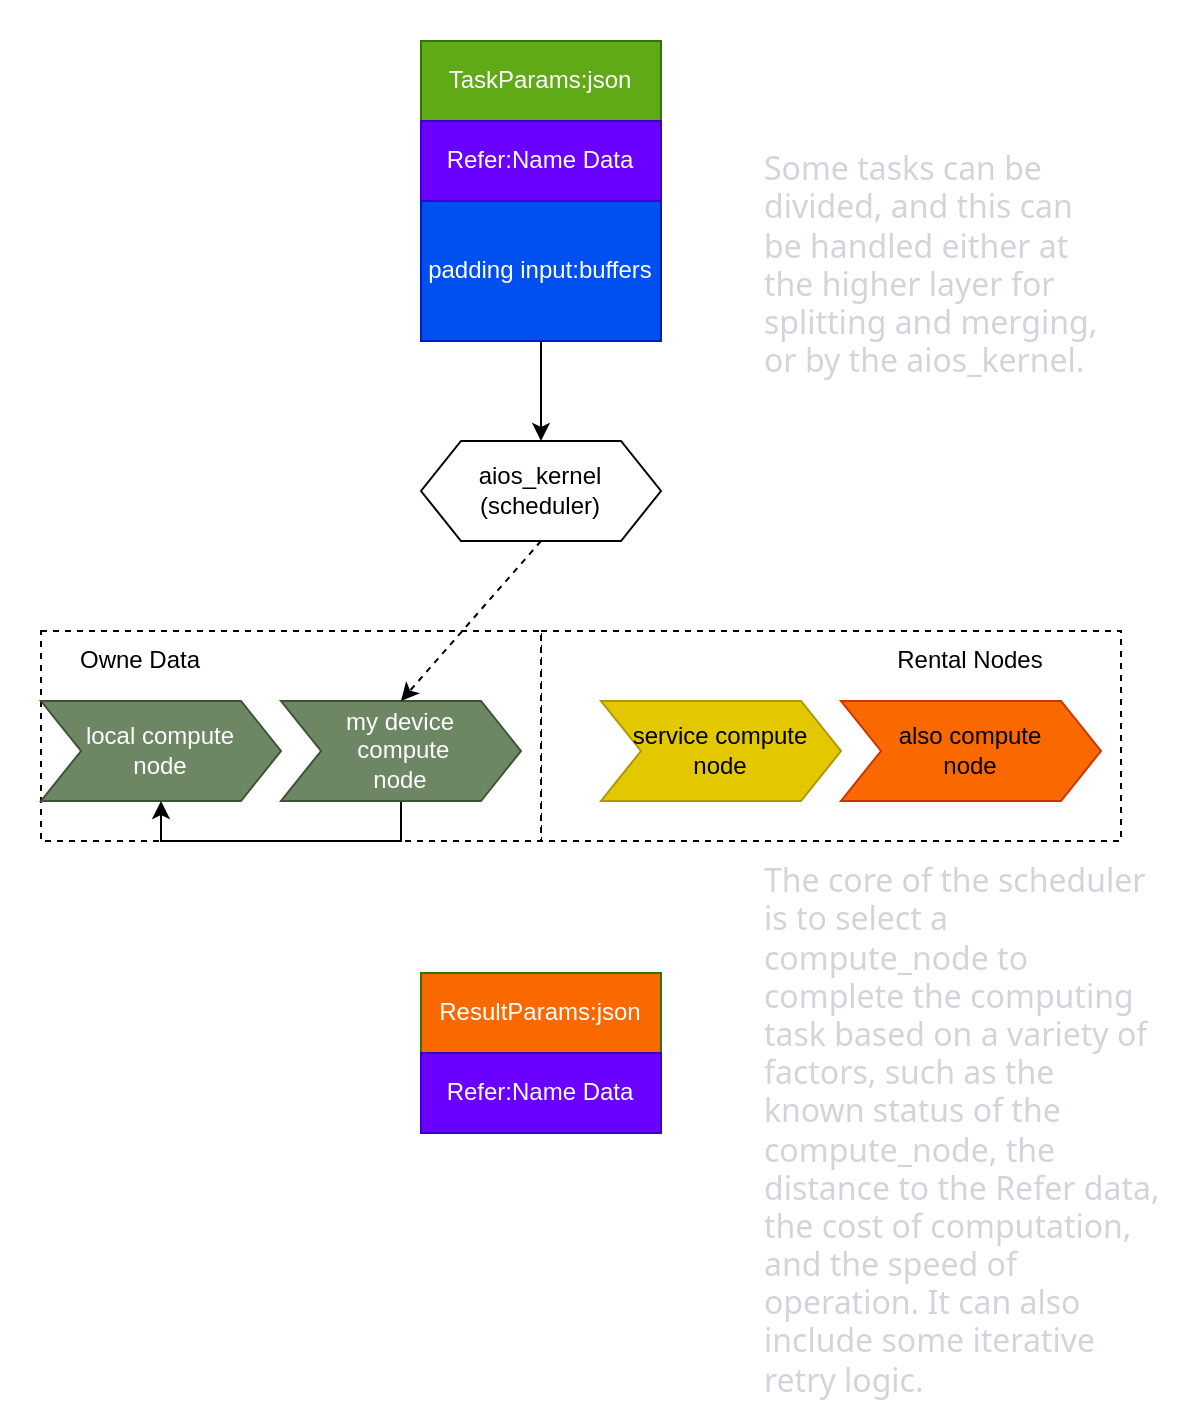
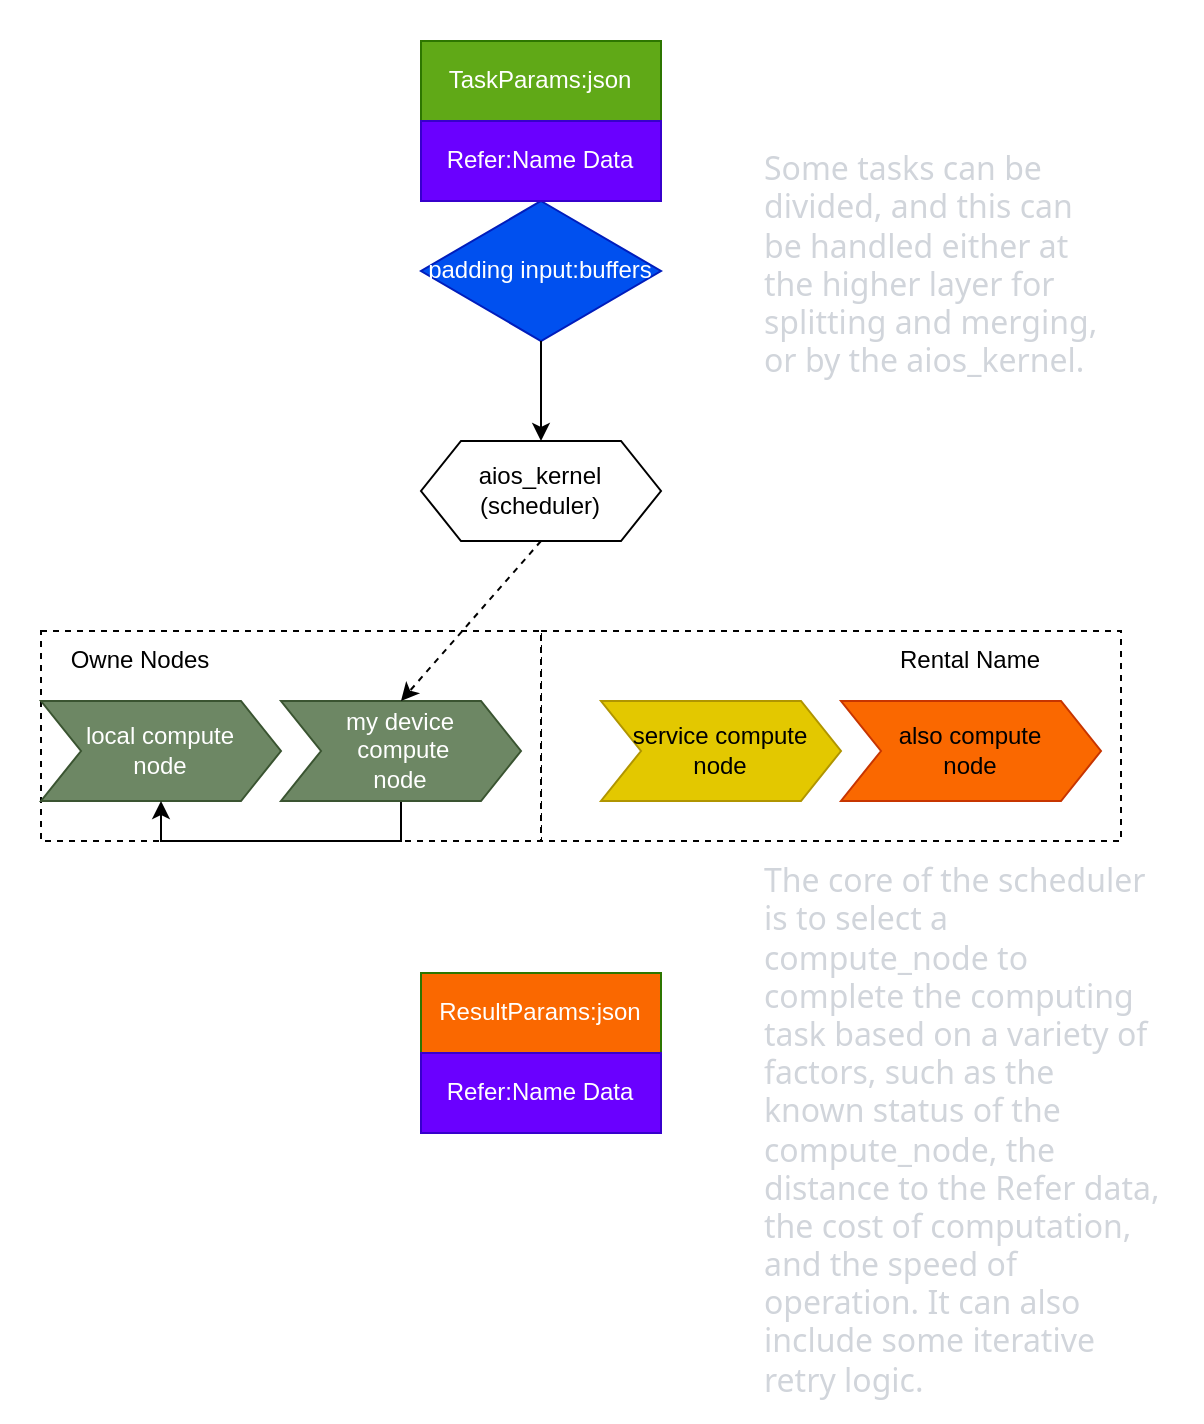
  <mxCell id="0" />
  <mxCell id="1" parent="0" />
  <mxCell id="2" value="" style="rounded=0;whiteSpace=wrap;html=1;dashed=1;" parent="1" vertex="1"><mxGeometry x="270" y="315" width="290" height="105" as="geometry" /></mxCell>
  <mxCell id="3" value="" style="rounded=0;whiteSpace=wrap;html=1;dashed=1;" parent="1" vertex="1"><mxGeometry x="20" y="315" width="250" height="105" as="geometry" /></mxCell>
  <mxCell id="4" value="local compute &lt;br&gt;node" style="shape=step;perimeter=stepPerimeter;whiteSpace=wrap;html=1;fixedSize=1;fillColor=#6d8764;fontColor=#ffffff;strokeColor=#3A5431;" parent="1" vertex="1"><mxGeometry x="20" y="350" width="120" height="50" as="geometry" /></mxCell>
  <mxCell id="5" style="edgeStyle=orthogonalEdgeStyle;rounded=0;orthogonalLoop=1;jettySize=auto;html=1;exitX=0.5;exitY=1;exitDx=0;exitDy=0;" parent="1" source="6" target="4" edge="1"><mxGeometry relative="1" as="geometry" /></mxCell>
  <mxCell id="6" value="my device&lt;br&gt;&amp;nbsp;compute &lt;br&gt;node" style="shape=step;perimeter=stepPerimeter;whiteSpace=wrap;html=1;fixedSize=1;fillColor=#6d8764;fontColor=#ffffff;strokeColor=#3A5431;" parent="1" vertex="1"><mxGeometry x="140" y="350" width="120" height="50" as="geometry" /></mxCell>
  <mxCell id="7" value="service compute&lt;br&gt;node" style="shape=step;perimeter=stepPerimeter;whiteSpace=wrap;html=1;fixedSize=1;fillColor=#e3c800;fontColor=#000000;strokeColor=#B09500;" parent="1" vertex="1"><mxGeometry x="300" y="350" width="120" height="50" as="geometry" /></mxCell>
  <mxCell id="8" value="also compute&lt;br&gt;node" style="shape=step;perimeter=stepPerimeter;whiteSpace=wrap;html=1;fixedSize=1;fillColor=#fa6800;fontColor=#000000;strokeColor=#C73500;" parent="1" vertex="1"><mxGeometry x="420" y="350" width="130" height="50" as="geometry" /></mxCell>
  <mxCell id="9" value="TaskParams:json" style="rounded=0;whiteSpace=wrap;html=1;fillColor=#60a917;fontColor=#ffffff;strokeColor=#2D7600;" parent="1" vertex="1"><mxGeometry x="210" y="20" width="120" height="40" as="geometry" /></mxCell>
- <mxCell id="10" value="padding input:buffers" style="rounded=0;whiteSpace=wrap;html=1;fillColor=#0050ef;fontColor=#ffffff;strokeColor=#001DBC;" parent="1" vertex="1"><mxGeometry x="210" y="100" width="120" height="70" as="geometry" /></mxCell>
+ <mxCell id="10" value="padding input:buffers" style="rhombus;whiteSpace=wrap;html=1;fillColor=#0050ef;fontColor=#ffffff;strokeColor=#001DBC;" parent="1" vertex="1"><mxGeometry x="210" y="100" width="120" height="70" as="geometry" /></mxCell>
  <mxCell id="11" value="Refer:Name Data" style="rounded=0;whiteSpace=wrap;html=1;fillColor=#6a00ff;fontColor=#ffffff;strokeColor=#3700CC;" parent="1" vertex="1"><mxGeometry x="210" y="60" width="120" height="40" as="geometry" /></mxCell>
  <mxCell id="12" value="aios_kernel&lt;br&gt;(scheduler)" style="shape=hexagon;perimeter=hexagonPerimeter2;whiteSpace=wrap;html=1;fixedSize=1;" parent="1" vertex="1"><mxGeometry x="210" y="220" width="120" height="50" as="geometry" /></mxCell>
  <mxCell id="13" value="" style="endArrow=classic;html=1;rounded=0;exitX=0.5;exitY=1;exitDx=0;exitDy=0;entryX=0.5;entryY=0;entryDx=0;entryDy=0;" parent="1" source="10" target="12" edge="1"><mxGeometry width="50" height="50" relative="1" as="geometry"><mxPoint x="360" y="210" as="sourcePoint" /><mxPoint x="410" y="160" as="targetPoint" /></mxGeometry></mxCell>
  <mxCell id="14" value="" style="endArrow=classic;html=1;rounded=0;exitX=0.5;exitY=1;exitDx=0;exitDy=0;entryX=0.5;entryY=0;entryDx=0;entryDy=0;dashed=1;" parent="1" source="12" target="6" edge="1"><mxGeometry width="50" height="50" relative="1" as="geometry"><mxPoint x="350" y="320" as="sourcePoint" /><mxPoint x="400" y="270" as="targetPoint" /></mxGeometry></mxCell>
- <mxCell id="15" value="Owne Data" style="text;html=1;strokeColor=none;fillColor=none;align=center;verticalAlign=middle;whiteSpace=wrap;rounded=0;" parent="1" vertex="1"><mxGeometry x="20" y="315" width="100" height="30" as="geometry" /></mxCell>
- <mxCell id="16" value="Rental Nodes" style="text;html=1;strokeColor=none;fillColor=none;align=center;verticalAlign=middle;whiteSpace=wrap;rounded=0;" parent="1" vertex="1"><mxGeometry x="435" y="315" width="100" height="30" as="geometry" /></mxCell>
+ <mxCell id="15" value="Owne Nodes" style="text;html=1;strokeColor=none;fillColor=none;align=center;verticalAlign=middle;whiteSpace=wrap;rounded=0;" parent="1" vertex="1"><mxGeometry x="20" y="315" width="100" height="30" as="geometry" /></mxCell>
+ <mxCell id="16" value="Rental Name" style="text;html=1;strokeColor=none;fillColor=none;align=center;verticalAlign=middle;whiteSpace=wrap;rounded=0;" parent="1" vertex="1"><mxGeometry x="435" y="315" width="100" height="30" as="geometry" /></mxCell>
  <mxCell id="17" value="ResultParams:json" style="rounded=0;whiteSpace=wrap;html=1;fillColor=#fa6800;fontColor=#ffffff;strokeColor=#2D7600;" parent="1" vertex="1"><mxGeometry x="210" y="486" width="120" height="40" as="geometry" /></mxCell>
  <mxCell id="18" value="Refer:Name Data" style="rounded=0;whiteSpace=wrap;html=1;fillColor=#6a00ff;fontColor=#ffffff;strokeColor=#3700CC;" parent="1" vertex="1"><mxGeometry x="210" y="526" width="120" height="40" as="geometry" /></mxCell>
  <mxCell id="19" value="&lt;br&gt;&lt;span style=&quot;color: rgb(209, 213, 219); font-family: Söhne, ui-sans-serif, system-ui, -apple-system, &amp;quot;Segoe UI&amp;quot;, Roboto, Ubuntu, Cantarell, &amp;quot;Noto Sans&amp;quot;, sans-serif, &amp;quot;Helvetica Neue&amp;quot;, Arial, &amp;quot;Apple Color Emoji&amp;quot;, &amp;quot;Segoe UI Emoji&amp;quot;, &amp;quot;Segoe UI Symbol&amp;quot;, &amp;quot;Noto Color Emoji&amp;quot;; font-size: 16px;&quot;&gt;Some tasks can be divided, and this can be handled either at the higher layer for splitting and merging, or by the aios_kernel.&lt;/span&gt;" style="text;html=1;strokeColor=none;fillColor=none;align=left;verticalAlign=middle;whiteSpace=wrap;rounded=0;labelBackgroundColor=default;" parent="1" vertex="1"><mxGeometry x="380" y="50" width="170" height="150" as="geometry" /></mxCell>
  <mxCell id="20" value="&lt;span style=&quot;color: rgb(209, 213, 219); font-family: Söhne, ui-sans-serif, system-ui, -apple-system, &amp;quot;Segoe UI&amp;quot;, Roboto, Ubuntu, Cantarell, &amp;quot;Noto Sans&amp;quot;, sans-serif, &amp;quot;Helvetica Neue&amp;quot;, Arial, &amp;quot;Apple Color Emoji&amp;quot;, &amp;quot;Segoe UI Emoji&amp;quot;, &amp;quot;Segoe UI Symbol&amp;quot;, &amp;quot;Noto Color Emoji&amp;quot;; font-size: 16px;&quot;&gt;The core of the scheduler is to select a compute_node to complete the computing task based on a variety of factors, such as the known status of the compute_node, the distance to the Refer data, the cost of computation, and the speed of operation. It can also include some iterative retry logic.&lt;/span&gt;" style="text;html=1;strokeColor=none;fillColor=none;align=left;verticalAlign=middle;whiteSpace=wrap;rounded=0;labelBackgroundColor=default;" parent="1" vertex="1"><mxGeometry x="380" y="440" width="200" height="250" as="geometry" /></mxCell>
